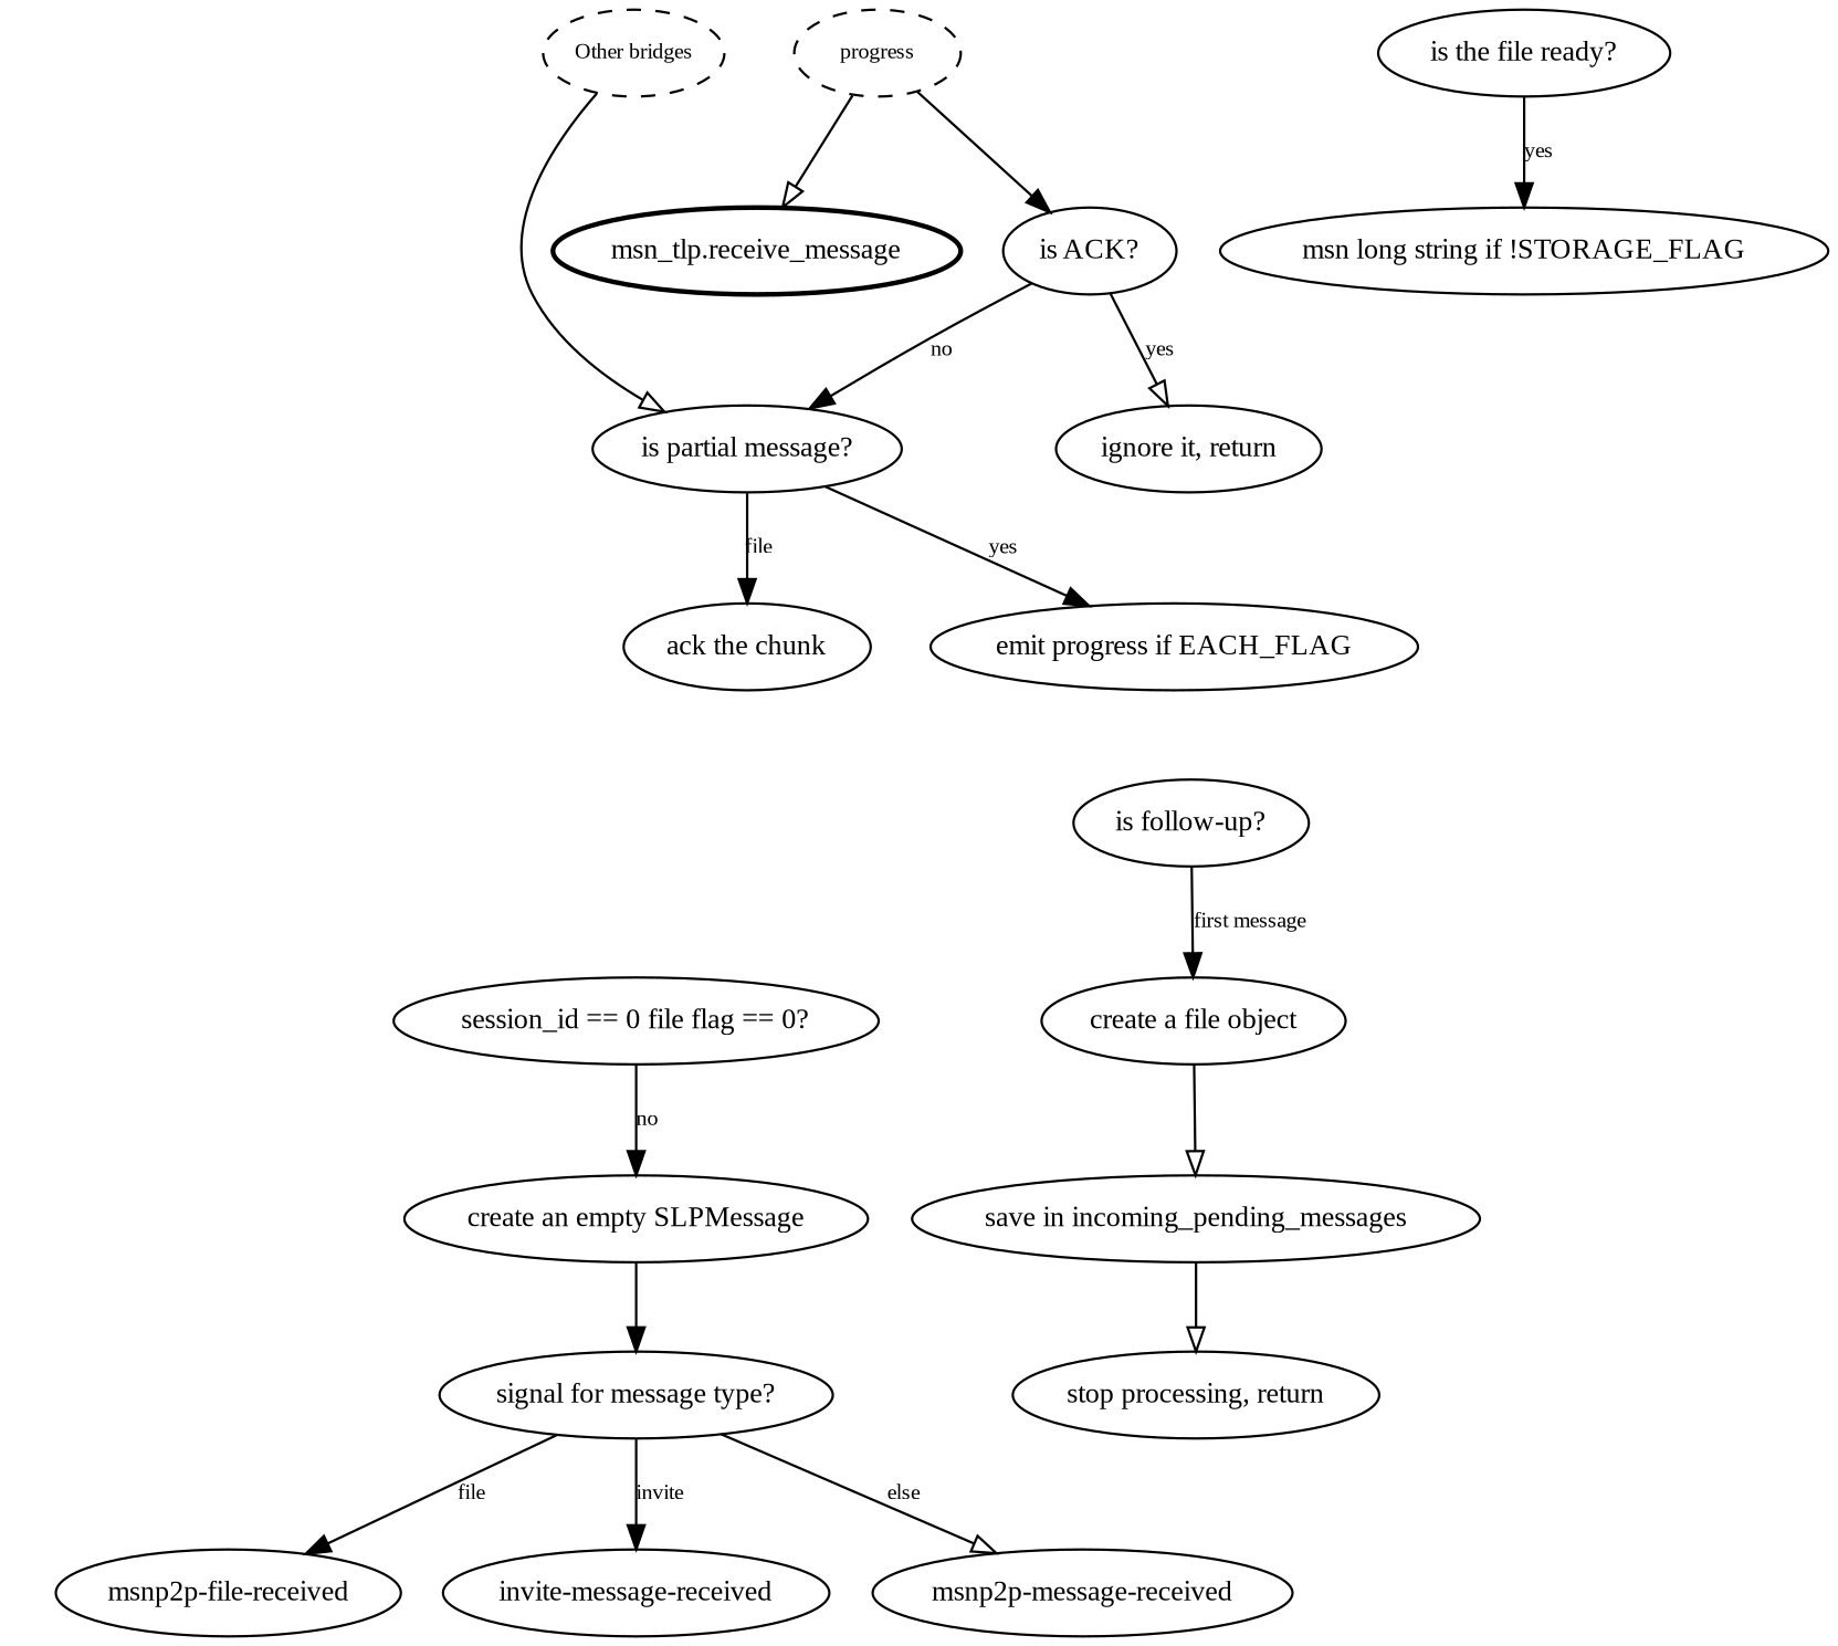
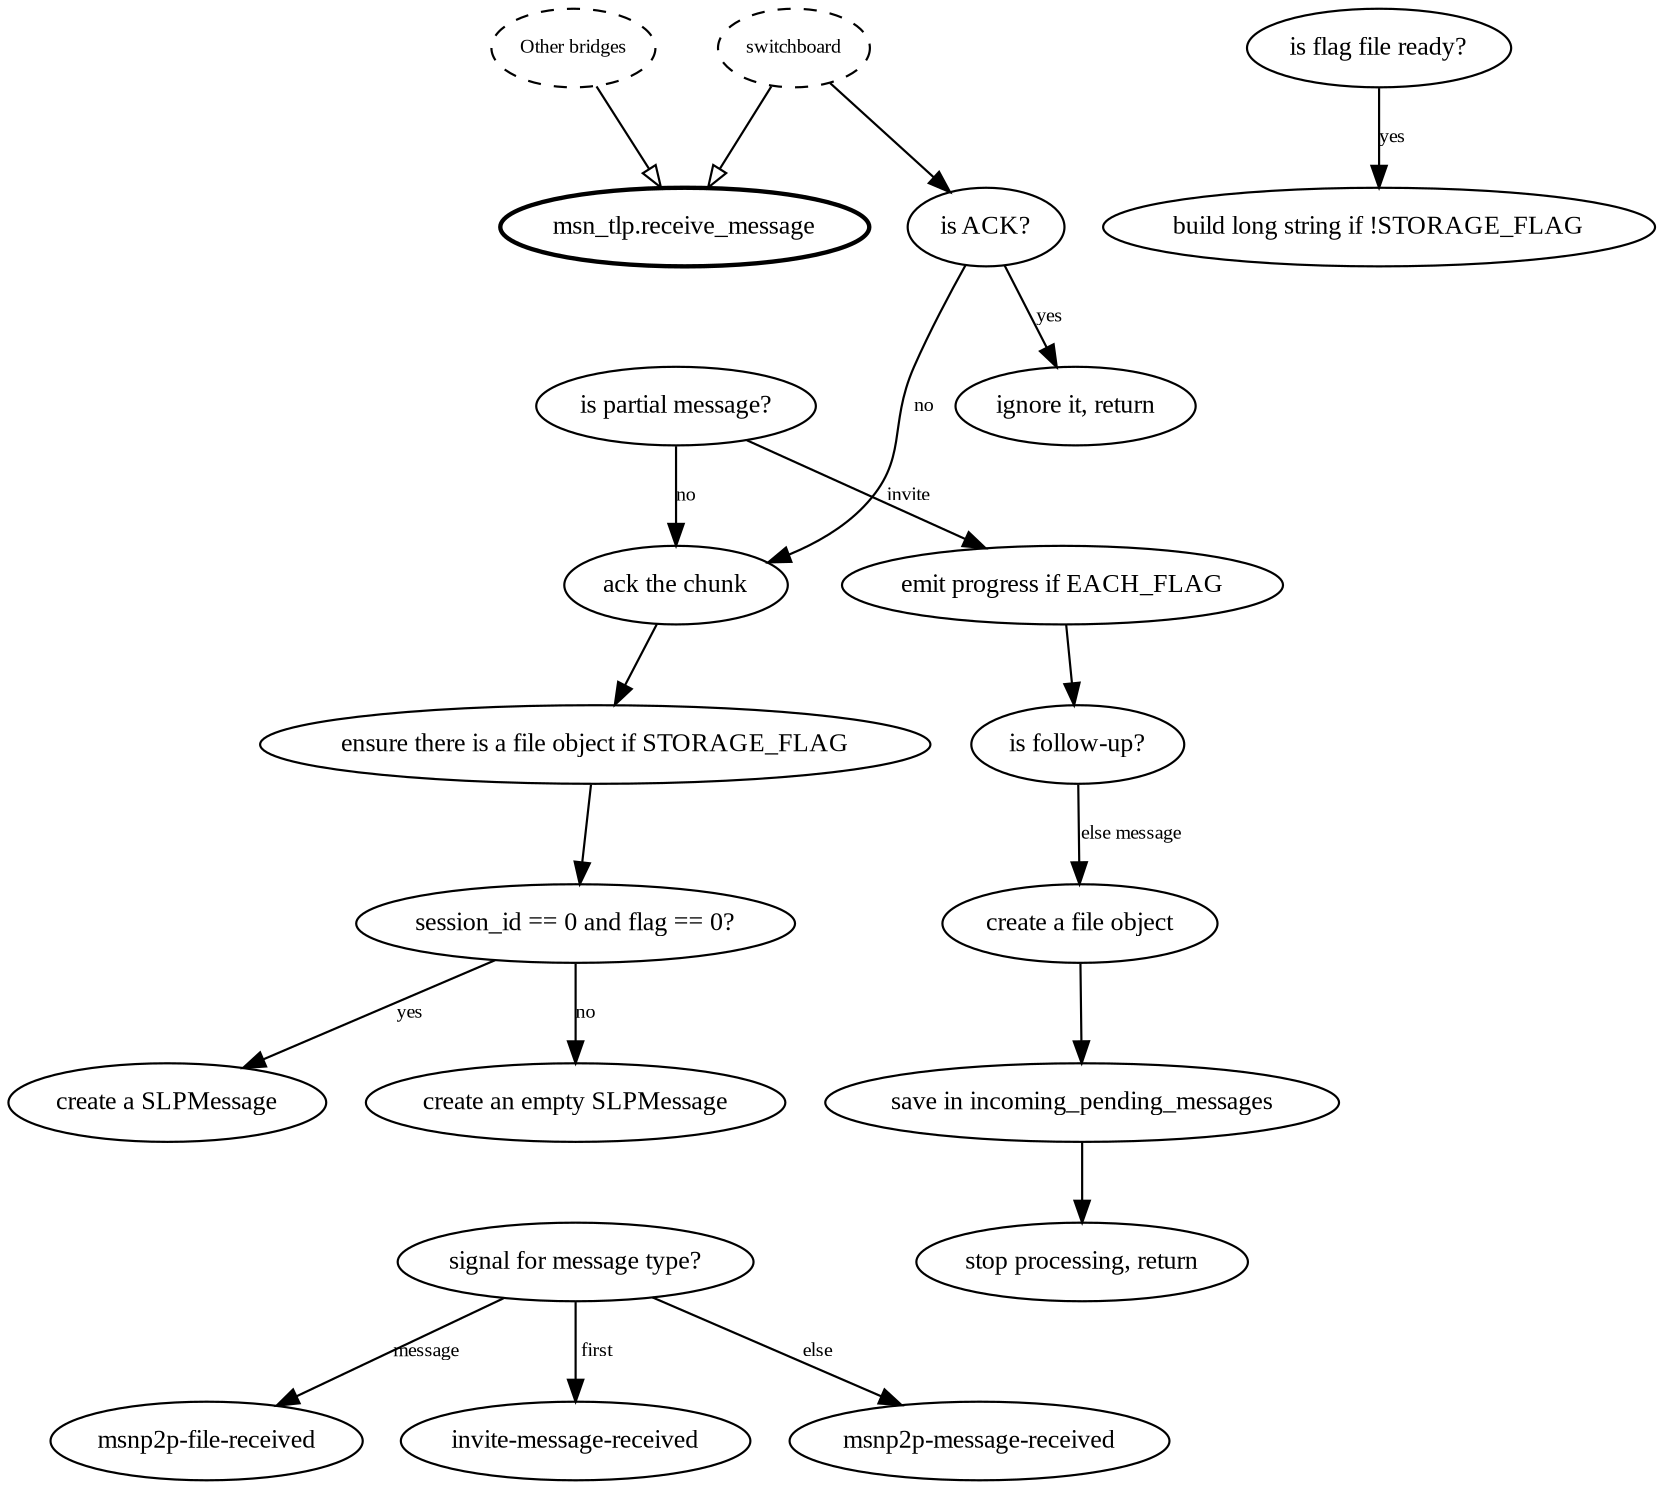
  digraph {
    fontname="Liberation Serif"
    node [fontname="Liberation Serif" fontsize=12 style=solid]
    edge [arrowhead=normal fontname="Liberation Serif" fontsize=9 style=solid]
-   switchboard [fontsize=9 style=dashed label=progress]
+   switchboard [fontsize=9 style=dashed]
    "msn_tlp.receive_message" [style=bold]
    "is ACK?"
    "Other bridges" [fontsize=9 style=dashed]
    "ignore it, return"
    "is partial message?"
    "emit progress if EACH_FLAG"
    "ack the chunk"
    "is follow-up?"
+   "ensure there is a file object if STORAGE_FLAG"
    "create a file object"
-   "session_id == 0 and flag == 0?" [label="session_id == 0 file flag == 0?"]
+   "session_id == 0 and flag == 0?"
    "save in incoming_pending_messages"
-   "is the file ready?"
-   "build long string if !STORAGE_FLAG" [label="msn long string if !STORAGE_FLAG"]
+   "is the file ready?" [label="is flag file ready?"]
+   "build long string if !STORAGE_FLAG"
    "stop processing, return"
+   "create a SLPMessage"
    "create an empty SLPMessage"
    "signal for message type?"
    "msnp2p-file-received"
    "invite-message-received"
    "msnp2p-message-received"
    switchboard -> "msn_tlp.receive_message" [arrowhead=empty]
    switchboard -> "is ACK?"
-   "is ACK?" -> "ignore it, return" [arrowhead=empty label=yes]
-   "is ACK?" -> "is partial message?" [label=no]
-   "Other bridges" -> "is partial message?" [arrowhead=empty]
-   "is partial message?" -> "emit progress if EACH_FLAG" [label=yes]
-   "is partial message?" -> "ack the chunk" [label=file]
-   "is follow-up?" -> "create a file object" [label="first message"]
-   "create a file object" -> "save in incoming_pending_messages" [arrowhead=empty]
+   "is ACK?" -> "ignore it, return" [label=yes]
+   "is ACK?" -> "ack the chunk" [label=no]
+   "Other bridges" -> "msn_tlp.receive_message" [arrowhead=empty]
+   "is partial message?" -> "emit progress if EACH_FLAG" [label=invite]
+   "is partial message?" -> "ack the chunk" [label=no]
+   "emit progress if EACH_FLAG" -> "is follow-up?"
+   "ack the chunk" -> "ensure there is a file object if STORAGE_FLAG"
+   "is follow-up?" -> "create a file object" [label="else message"]
+   "ensure there is a file object if STORAGE_FLAG" -> "session_id == 0 and flag == 0?"
+   "create a file object" -> "save in incoming_pending_messages"
+   "session_id == 0 and flag == 0?" -> "create a SLPMessage" [label=yes]
    "session_id == 0 and flag == 0?" -> "create an empty SLPMessage" [label=no]
-   "save in incoming_pending_messages" -> "stop processing, return" [arrowhead=empty]
+   "save in incoming_pending_messages" -> "stop processing, return"
    "is the file ready?" -> "build long string if !STORAGE_FLAG" [label=yes]
-   "create an empty SLPMessage" -> "signal for message type?"
-   "signal for message type?" -> "msnp2p-file-received" [label=file]
-   "signal for message type?" -> "invite-message-received" [label=invite]
-   "signal for message type?" -> "msnp2p-message-received" [arrowhead=empty label=else]
+   "signal for message type?" -> "msnp2p-file-received" [label=message]
+   "signal for message type?" -> "invite-message-received" [label=first]
+   "signal for message type?" -> "msnp2p-message-received" [label=else]
  }
